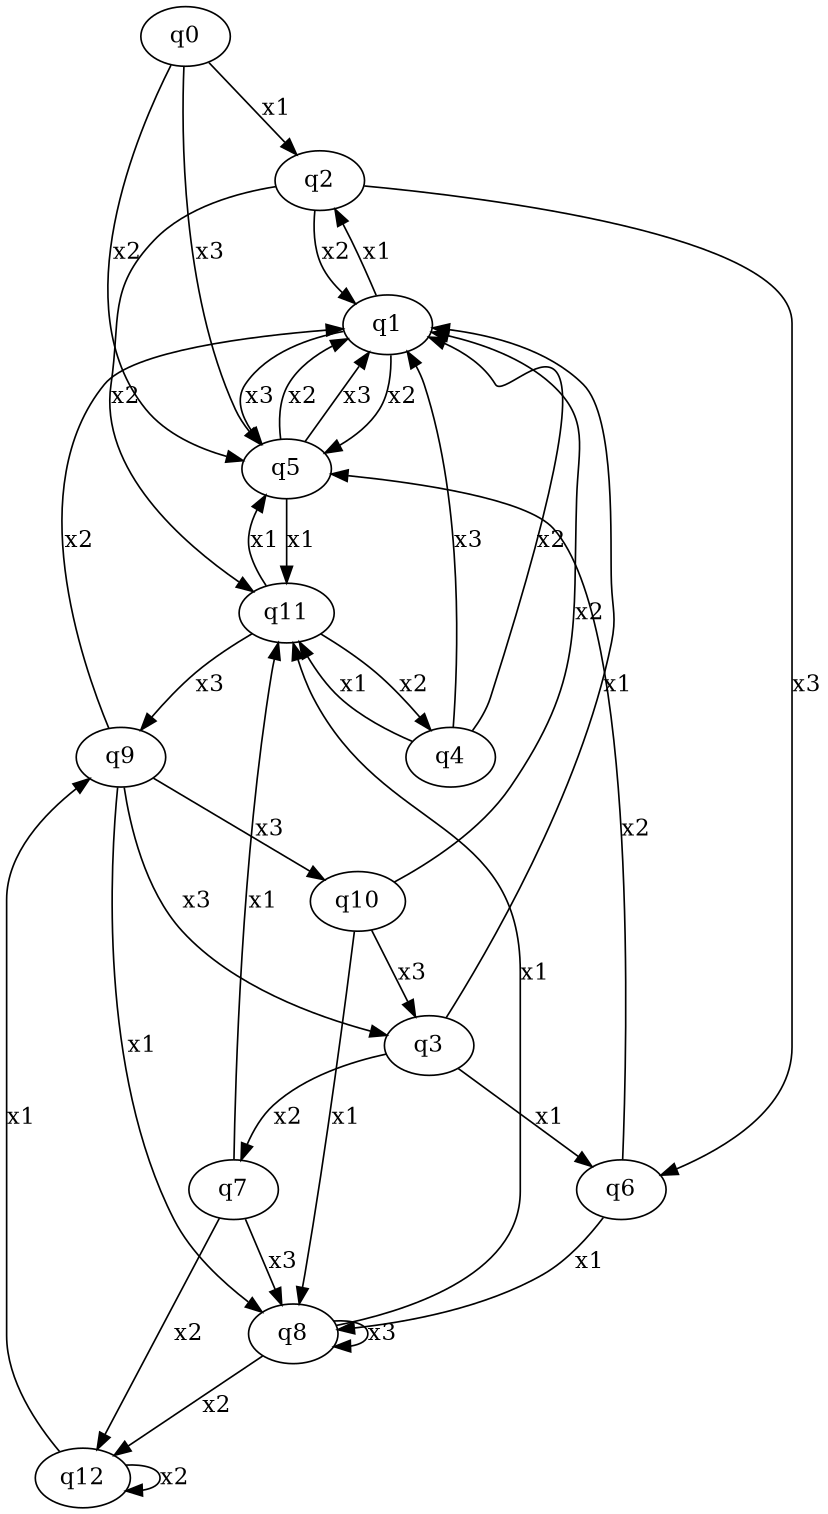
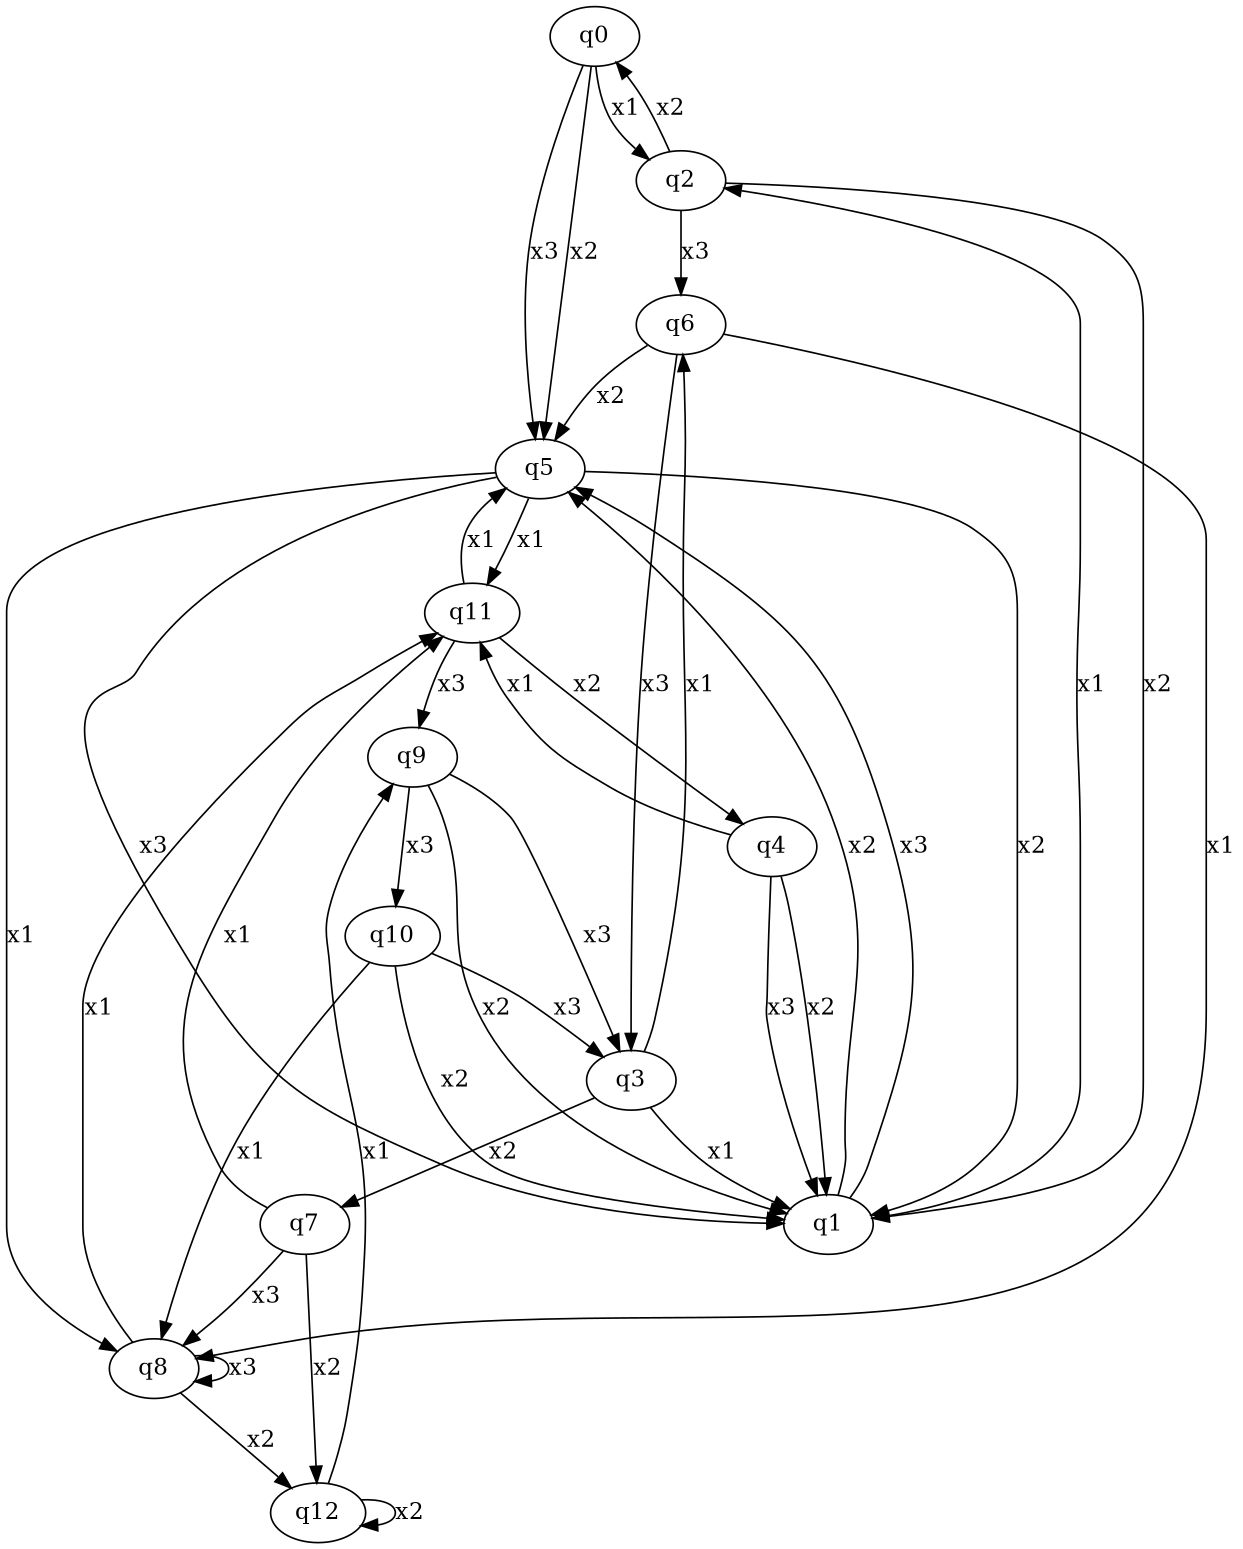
  digraph {
    q0
    q2
    q5
    q1
    q6
    q11
    q3
    q8
    q7
    q12
    q4
    q9
    q10
    q0 -> q2 [label=x1]
    q0 -> q5 [label=x2]
    q0 -> q5 [label=x3]
-   q2 -> q11 [label=x2]
+   q2 -> q0 [label=x2]
    q2 -> q1 [label=x2]
    q2 -> q6 [label=x3]
    q5 -> q1 [label=x2]
    q5 -> q1 [label=x3]
    q5 -> q11 [label=x1]
    q1 -> q2 [label=x1]
    q1 -> q5 [label=x2]
    q1 -> q5 [label=x3]
    q6 -> q5 [label=x2]
+   q6 -> q3 [label=x3]
    q6 -> q8 [label=x1]
    q11 -> q5 [label=x1]
    q11 -> q4 [label=x2]
    q11 -> q9 [label=x3]
    q3 -> q1 [label=x1]
    q3 -> q6 [label=x1]
    q3 -> q7 [label=x2]
    q8 -> q11 [label=x1]
    q8 -> q8 [label=x3]
    q8 -> q12 [label=x2]
    q7 -> q11 [label=x1]
    q7 -> q8 [label=x3]
    q7 -> q12 [label=x2]
    q12 -> q12 [label=x2]
    q12 -> q9 [label=x1]
    q4 -> q1 [label=x2]
    q4 -> q1 [label=x3]
    q4 -> q11 [label=x1]
    q9 -> q1 [label=x2]
    q9 -> q3 [label=x3]
-   q9 -> q8 [label=x1]
+   q5 -> q8 [label=x1]
    q9 -> q10 [label=x3]
    q10 -> q1 [label=x2]
    q10 -> q3 [label=x3]
    q10 -> q8 [label=x1]
  }
